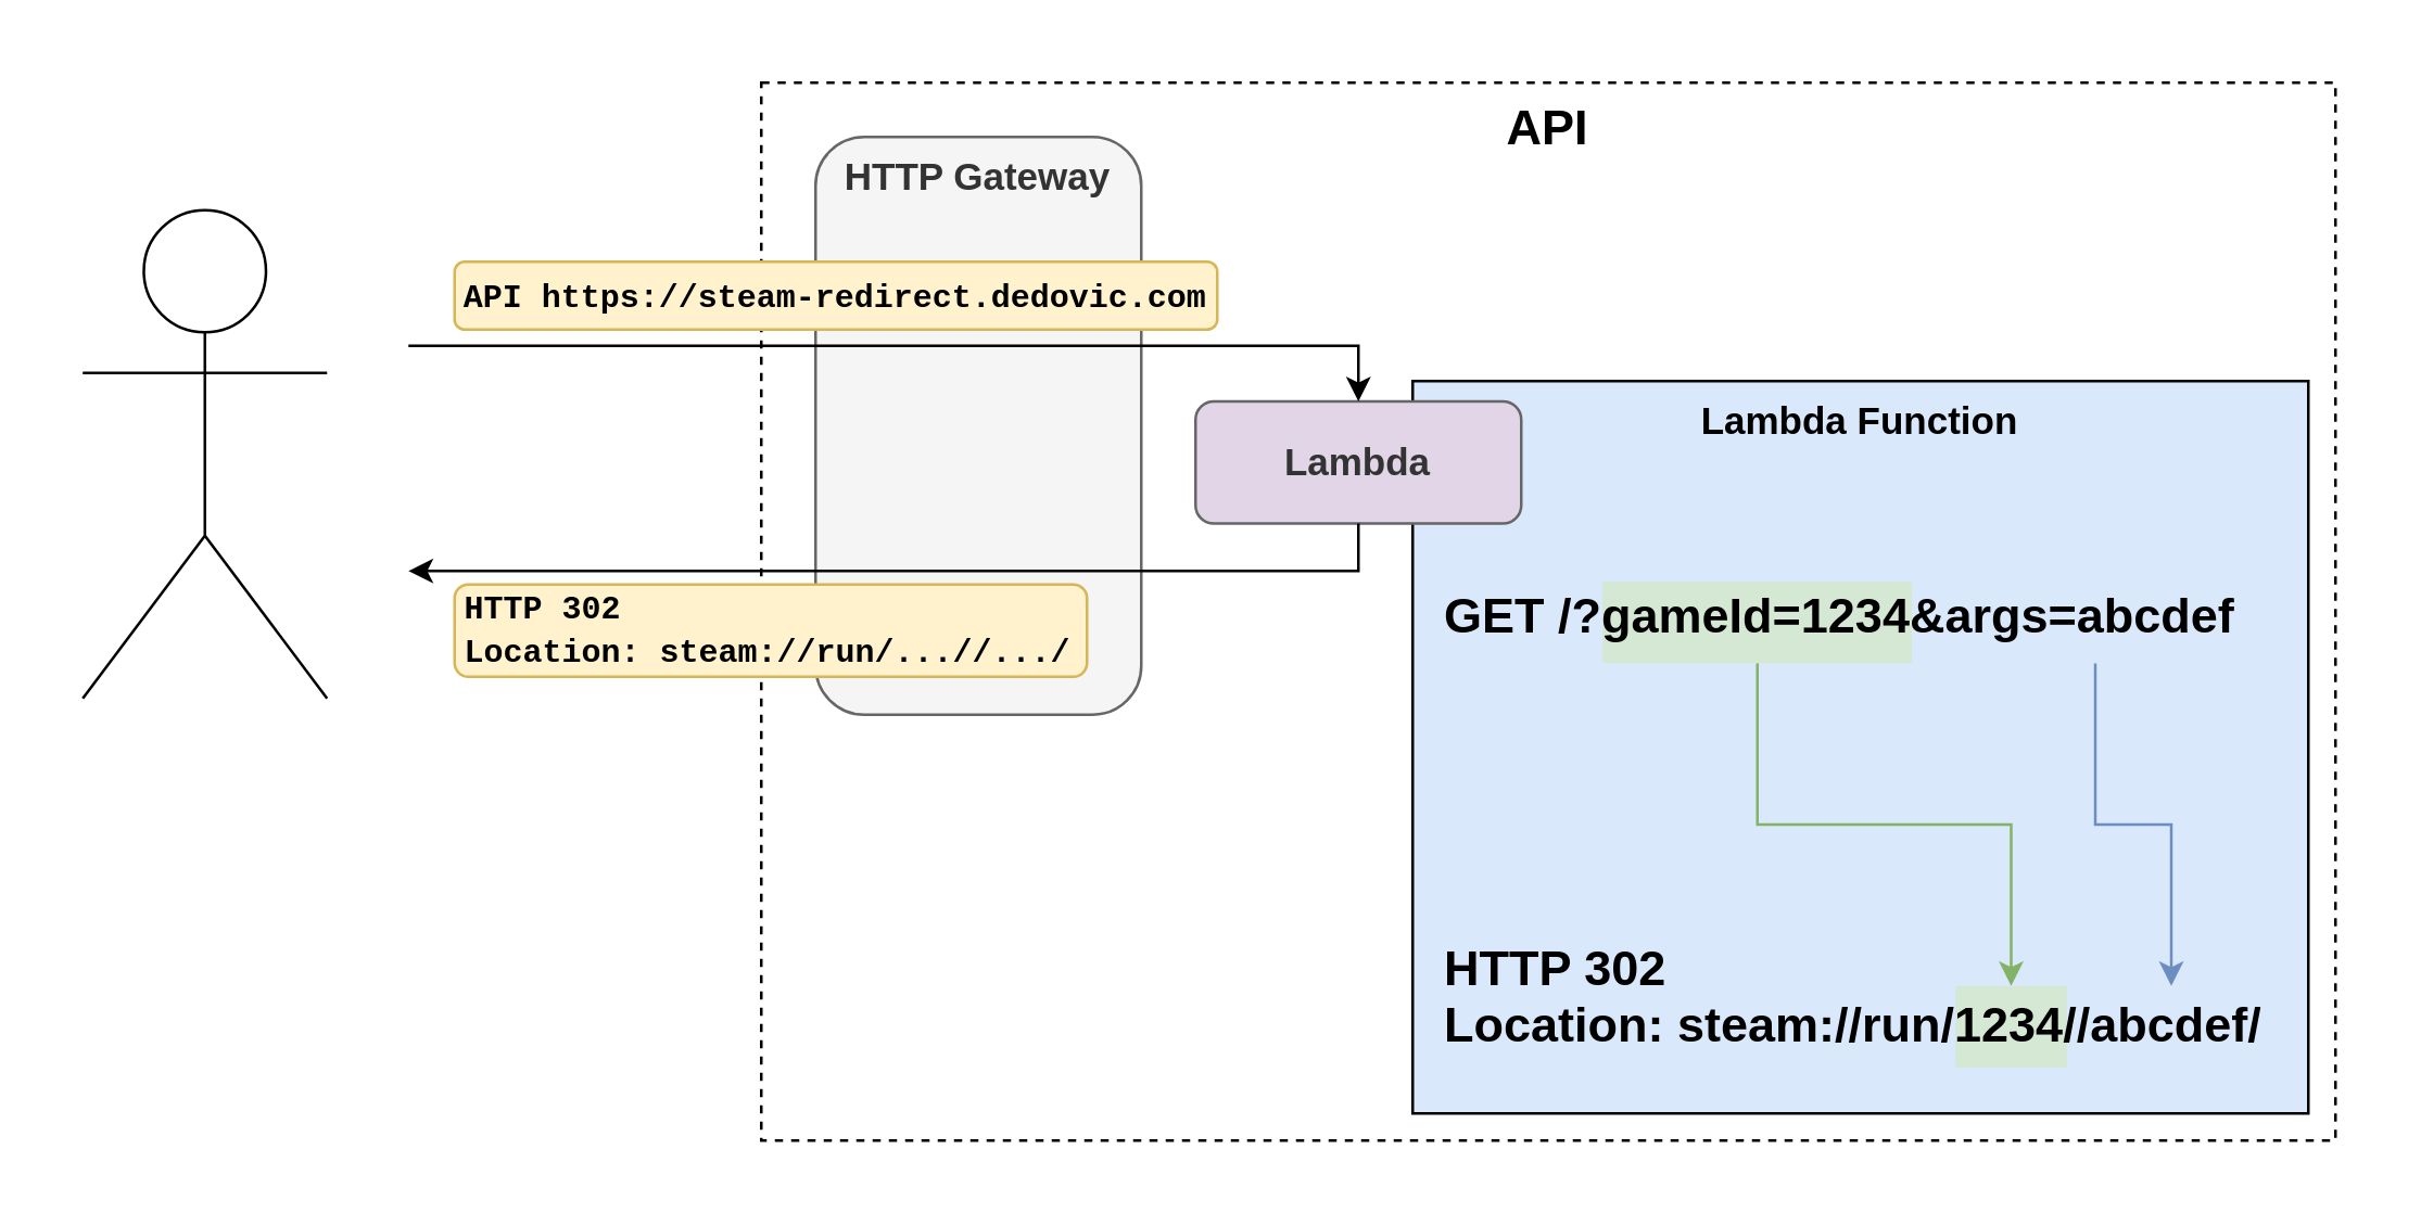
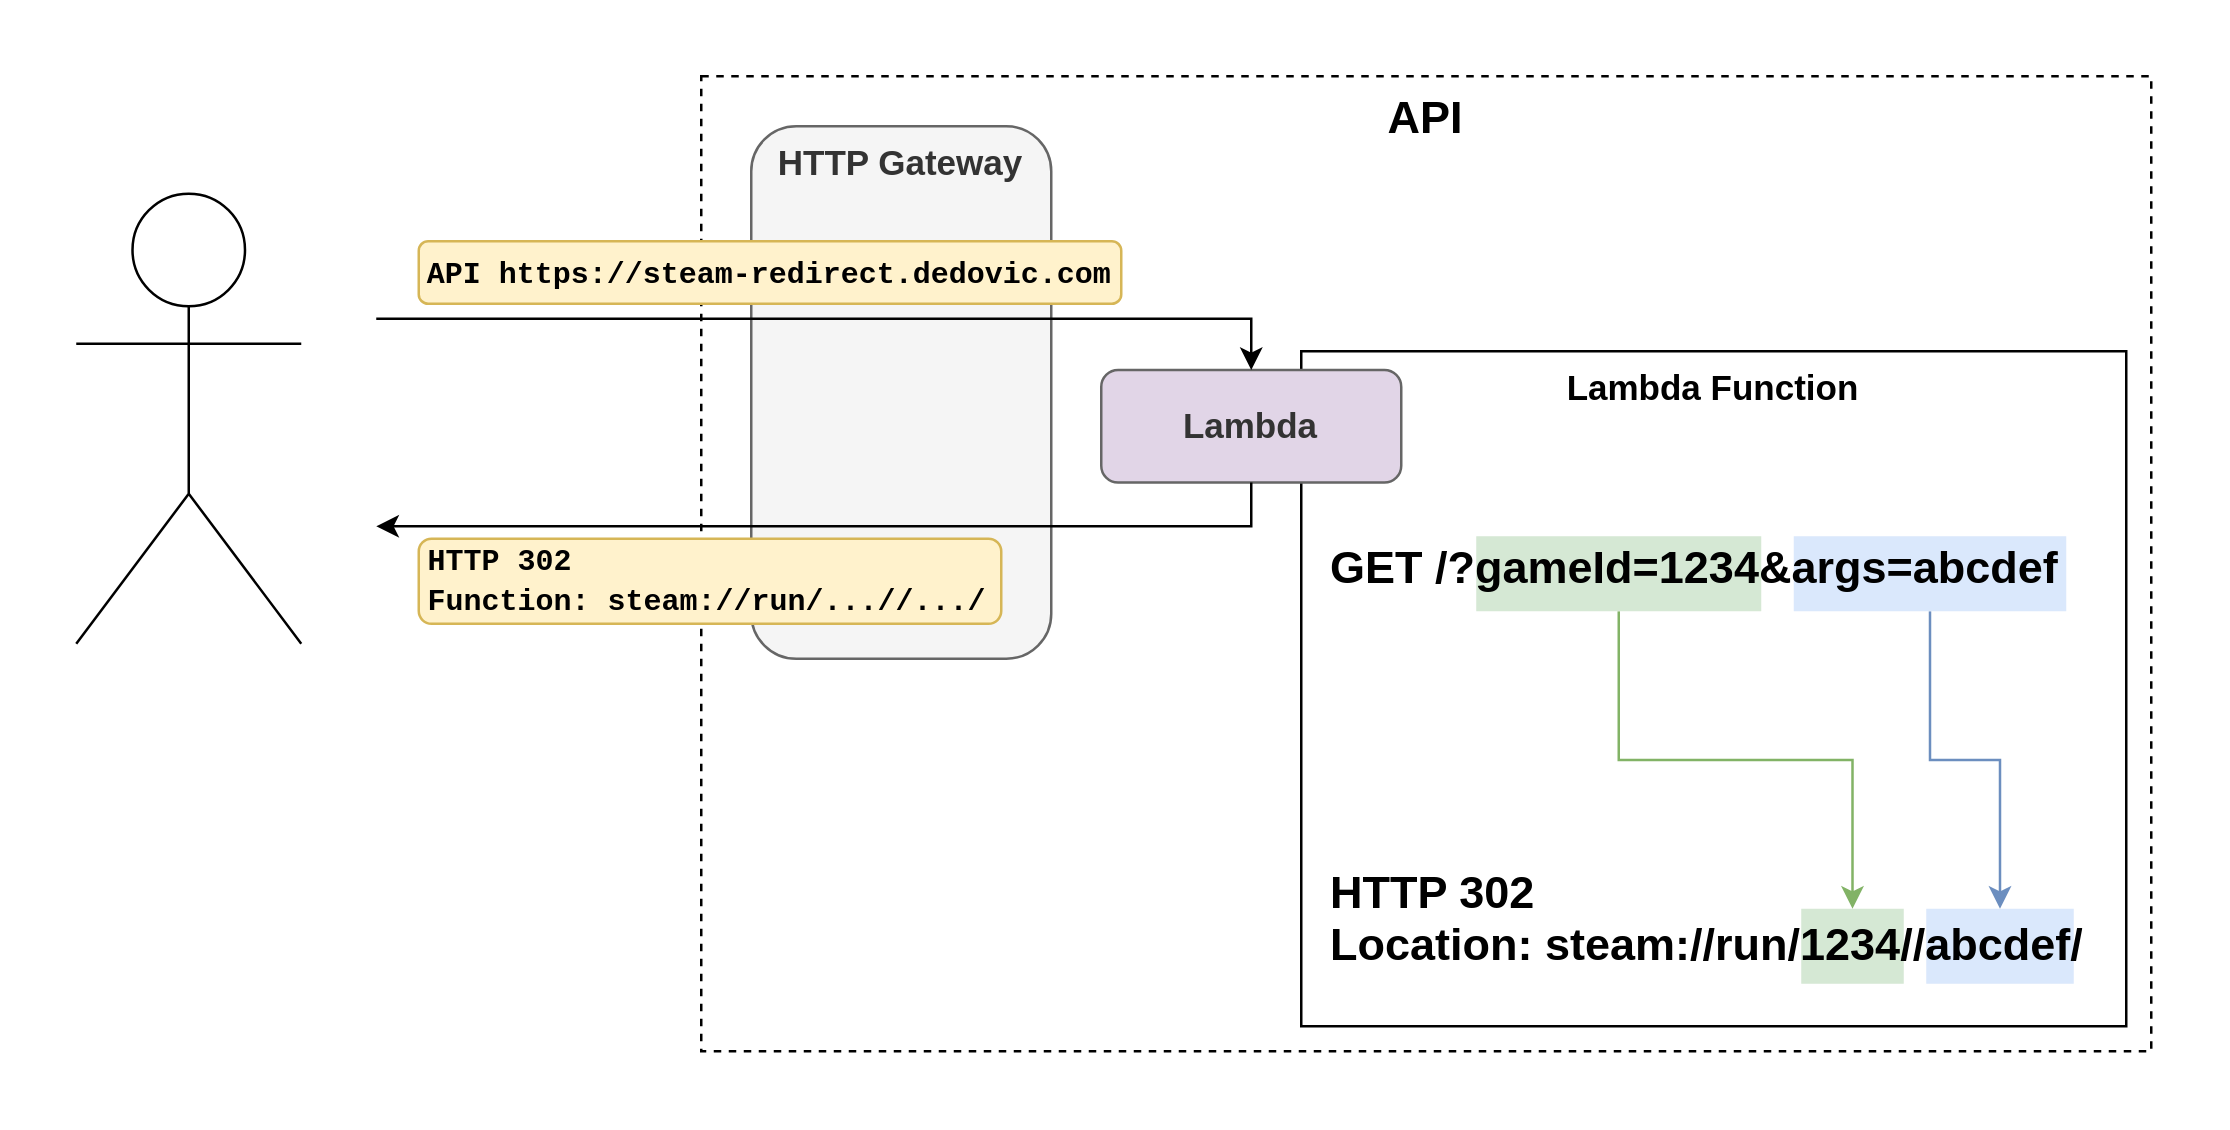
  <mxCell id="0" />
  <mxCell id="1" parent="0" />
  <mxCell id="2" value="" style="rounded=0;whiteSpace=wrap;html=1;strokeColor=none;" vertex="1" parent="1"><mxGeometry x="20" y="20" width="850" height="410" as="geometry" /></mxCell>
  <mxCell id="3" value="API" style="rounded=0;whiteSpace=wrap;html=1;dashed=1;verticalAlign=top;fontStyle=1;fontSize=18;" vertex="1" parent="1"><mxGeometry x="280" y="30" width="580" height="390" as="geometry" /></mxCell>
  <mxCell id="4" value="" style="shape=umlActor;verticalLabelPosition=bottom;verticalAlign=top;html=1;outlineConnect=0;" vertex="1" parent="1"><mxGeometry x="30" y="77" width="90" height="180" as="geometry" /></mxCell>
  <mxCell id="5" value="HTTP Gateway" style="rounded=1;whiteSpace=wrap;html=1;align=center;horizontal=1;verticalAlign=top;fontSize=14;fillColor=#f5f5f5;fontColor=#333333;strokeColor=#666666;fontStyle=1" vertex="1" parent="1"><mxGeometry x="300" y="50" width="120" height="213" as="geometry" /></mxCell>
  <mxCell id="6" value="" style="group" vertex="1" connectable="0" parent="1"><mxGeometry x="520" y="200" width="330" height="210" as="geometry" /></mxCell>
- <mxCell id="7" value="&lt;b&gt;&lt;font style=&quot;font-size: 14px;&quot;&gt;Lambda Function&lt;/font&gt;&lt;/b&gt;" style="rounded=0;whiteSpace=wrap;html=1;verticalAlign=top;fillColor=#dae8fc;" vertex="1" parent="6"><mxGeometry y="-60" width="330" height="270" as="geometry" /></mxCell>
+ <mxCell id="7" value="&lt;b&gt;&lt;font style=&quot;font-size: 14px;&quot;&gt;Lambda Function&lt;/font&gt;&lt;/b&gt;" style="rounded=0;whiteSpace=wrap;html=1;verticalAlign=top;" vertex="1" parent="6"><mxGeometry y="-60" width="330" height="270" as="geometry" /></mxCell>
  <mxCell id="8" value="" style="rounded=0;whiteSpace=wrap;html=1;fillColor=#d5e8d4;strokeColor=none;" vertex="1" parent="6"><mxGeometry x="200" y="163" width="41" height="30" as="geometry" /></mxCell>
  <mxCell id="9" value="" style="rounded=0;whiteSpace=wrap;html=1;fillColor=#dae8fc;strokeColor=none;" vertex="1" parent="6"><mxGeometry x="250" y="163" width="59" height="30" as="geometry" /></mxCell>
  <mxCell id="10" style="edgeStyle=orthogonalEdgeStyle;rounded=0;orthogonalLoop=1;jettySize=auto;html=1;exitX=0.5;exitY=1;exitDx=0;exitDy=0;entryX=0.5;entryY=0;entryDx=0;entryDy=0;fillColor=#d5e8d4;strokeColor=#82b366;" edge="1" parent="6" source="11" target="8"><mxGeometry relative="1" as="geometry" /></mxCell>
  <mxCell id="11" value="" style="rounded=0;whiteSpace=wrap;html=1;fillColor=#d5e8d4;strokeColor=none;" vertex="1" parent="6"><mxGeometry x="70" y="14" width="114" height="30" as="geometry" /></mxCell>
  <mxCell id="12" style="edgeStyle=orthogonalEdgeStyle;rounded=0;orthogonalLoop=1;jettySize=auto;html=1;exitX=0.5;exitY=1;exitDx=0;exitDy=0;entryX=0.5;entryY=0;entryDx=0;entryDy=0;fillColor=#dae8fc;strokeColor=#6c8ebf;" edge="1" parent="6" source="13" target="9"><mxGeometry relative="1" as="geometry" /></mxCell>
  <mxCell id="13" value="" style="rounded=0;whiteSpace=wrap;html=1;fillColor=#dae8fc;strokeColor=none;" vertex="1" parent="6"><mxGeometry x="197" y="14" width="109" height="30" as="geometry" /></mxCell>
  <mxCell id="14" value="&lt;div&gt;&lt;b&gt;&lt;font style=&quot;font-size: 18px;&quot;&gt;GET /?gameId=1234&amp;amp;args=abcdef&lt;/font&gt;&lt;/b&gt;&lt;/div&gt;&lt;div&gt;&lt;b&gt;&lt;font style=&quot;font-size: 18px;&quot;&gt;&lt;br&gt;&lt;/font&gt;&lt;/b&gt;&lt;/div&gt;&lt;div&gt;&lt;b&gt;&lt;font style=&quot;font-size: 18px;&quot;&gt;&lt;br&gt;&lt;/font&gt;&lt;/b&gt;&lt;/div&gt;&lt;div&gt;&lt;b&gt;&lt;font style=&quot;font-size: 18px;&quot;&gt;&lt;br&gt;&lt;/font&gt;&lt;/b&gt;&lt;/div&gt;&lt;div&gt;&lt;b&gt;&lt;font style=&quot;font-size: 18px;&quot;&gt;&lt;br&gt;&lt;/font&gt;&lt;/b&gt;&lt;/div&gt;&lt;div&gt;&lt;b&gt;&lt;font style=&quot;font-size: 18px;&quot;&gt;&lt;br&gt;&lt;/font&gt;&lt;/b&gt;&lt;/div&gt;&lt;div&gt;&lt;b&gt;&lt;font style=&quot;font-size: 18px;&quot;&gt;HTTP 302&lt;br&gt;&lt;/font&gt;&lt;/b&gt;&lt;/div&gt;&lt;div&gt;&lt;b&gt;&lt;font style=&quot;font-size: 18px;&quot;&gt;Location: steam://run/1234//abcdef/&lt;br&gt;&lt;/font&gt;&lt;/b&gt;&lt;/div&gt;" style="text;html=1;whiteSpace=wrap;overflow=hidden;rounded=0;" vertex="1" parent="6"><mxGeometry x="10" y="10" width="310" height="190" as="geometry" /></mxCell>
  <mxCell id="15" value="Lambda" style="rounded=1;whiteSpace=wrap;html=1;align=center;horizontal=1;verticalAlign=middle;fillColor=#e1d5e7;fontColor=#333333;strokeColor=#666666;fontSize=14;fontStyle=1;" vertex="1" parent="1"><mxGeometry x="440" y="147.5" width="120" height="45" as="geometry" /></mxCell>
  <mxCell id="16" value="" style="endArrow=classic;html=1;rounded=0;exitX=0.5;exitY=1;exitDx=0;exitDy=0;" edge="1" parent="1" source="15"><mxGeometry width="50" height="50" relative="1" as="geometry"><mxPoint x="460" y="320" as="sourcePoint" /><mxPoint x="150" y="210" as="targetPoint" /><Array as="points"><mxPoint x="500" y="210" /></Array></mxGeometry></mxCell>
  <mxCell id="17" style="edgeStyle=orthogonalEdgeStyle;rounded=0;orthogonalLoop=1;jettySize=auto;html=1;entryX=0.5;entryY=0;entryDx=0;entryDy=0;" edge="1" parent="1" target="15"><mxGeometry relative="1" as="geometry"><mxPoint x="150" y="127" as="sourcePoint" /><Array as="points"><mxPoint x="440" y="127" /><mxPoint x="520" y="127" /></Array></mxGeometry></mxCell>
  <mxCell id="18" value="&lt;font style=&quot;font-size: 12px;&quot; face=&quot;Courier New&quot;&gt;&lt;b style=&quot;font-size: 12px;&quot;&gt;API https://steam-redirect.dedovic.com&lt;br style=&quot;font-size: 12px;&quot;&gt;&lt;/b&gt;&lt;/font&gt;" style="text;whiteSpace=wrap;html=1;fontSize=12;fillColor=#fff2cc;strokeColor=#d6b656;spacing=4;align=center;verticalAlign=middle;rounded=1;" vertex="1" parent="1"><mxGeometry x="167" y="96" width="281" height="25" as="geometry" /></mxCell>
- <mxCell id="19" value="&lt;div&gt;&lt;font style=&quot;font-size: 12px;&quot; face=&quot;Courier New&quot;&gt;&lt;b&gt;&lt;span style=&quot;font-size: 12px;&quot;&gt;HTTP 302&lt;/span&gt;&lt;/b&gt;&lt;/font&gt;&lt;/div&gt;&lt;div&gt;&lt;font style=&quot;font-size: 12px;&quot; face=&quot;Courier New&quot;&gt;&lt;b&gt;&lt;span style=&quot;font-size: 12px;&quot;&gt;Location: steam://run/...//.../&lt;br&gt;&lt;/span&gt;&lt;/b&gt;&lt;/font&gt;&lt;/div&gt;&lt;div&gt;&lt;font style=&quot;font-size: 12px;&quot; face=&quot;Courier New&quot;&gt;&lt;b&gt;&lt;span style=&quot;font-size: 12px;&quot;&gt;&lt;/span&gt;&lt;/b&gt;&lt;/font&gt;&lt;/div&gt;" style="text;whiteSpace=wrap;html=1;fontSize=12;fillColor=#fff2cc;strokeColor=#d6b656;spacing=4;align=left;verticalAlign=middle;rounded=1;" vertex="1" parent="1"><mxGeometry x="167" y="215" width="233" height="34" as="geometry" /></mxCell>
+ <mxCell id="19" value="&lt;div&gt;&lt;font style=&quot;font-size: 12px;&quot; face=&quot;Courier New&quot;&gt;&lt;b&gt;&lt;span style=&quot;font-size: 12px;&quot;&gt;HTTP 302&lt;/span&gt;&lt;/b&gt;&lt;/font&gt;&lt;/div&gt;&lt;div&gt;&lt;font style=&quot;font-size: 12px;&quot; face=&quot;Courier New&quot;&gt;&lt;b&gt;&lt;span style=&quot;font-size: 12px;&quot;&gt;Function: steam://run/...//.../&lt;br&gt;&lt;/span&gt;&lt;/b&gt;&lt;/font&gt;&lt;/div&gt;&lt;div&gt;&lt;font style=&quot;font-size: 12px;&quot; face=&quot;Courier New&quot;&gt;&lt;b&gt;&lt;span style=&quot;font-size: 12px;&quot;&gt;&lt;/span&gt;&lt;/b&gt;&lt;/font&gt;&lt;/div&gt;" style="text;whiteSpace=wrap;html=1;fontSize=12;fillColor=#fff2cc;strokeColor=#d6b656;spacing=4;align=left;verticalAlign=middle;rounded=1;" vertex="1" parent="1"><mxGeometry x="167" y="215" width="233" height="34" as="geometry" /></mxCell>
